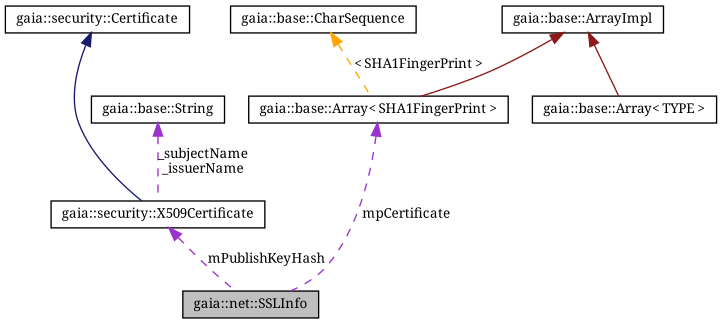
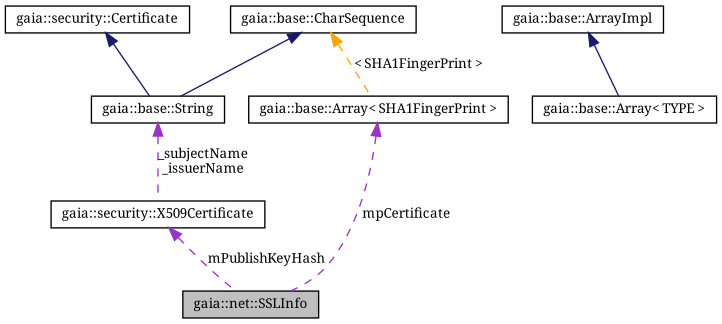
  digraph {
    fontname="Noto Serif"
    rankdir=TB
    node [color=black fillcolor=white fontname="Noto Serif" fontsize=10 shape=record style=filled]
    edge [color=darkorchid3 dir=back fontname="Noto Serif" fontsize=10 labelfontname=Helvetica labelfontsize=10 style=dashed]
    n1 [fillcolor=grey75 fontcolor=black height=0.2 label="gaia::net::SSLInfo" width=0.4]
    n2 [height=0.2 label="gaia::security::X509Certificate" width=0.4]
    n3 [height=0.2 label="gaia::security::Certificate" width=0.4]
    n4 [height=0.2 label="gaia::base::String" width=0.4]
    n5 [height=0.2 label="gaia::base::CharSequence" width=0.4]
    n6 [height=0.2 label="gaia::base::Array\< SHA1FingerPrint \>" width=0.4]
    n7 [height=0.2 label="gaia::base::ArrayImpl" width=0.4]
    n8 [height=0.2 label="gaia::base::Array\< TYPE \>" width=0.4]
    n2 -> n1 [label=mPublishKeyHash]
-   n3 -> n2 [color=midnightblue style=solid]
+   n3 -> n4 [color=midnightblue style=solid]
    n4 -> n2 [label="_subjectName\n_issuerName"]
+   n5 -> n4 [color=midnightblue style=solid]
    n5 -> n6 [color=orange label="\< SHA1FingerPrint \>"]
    n6 -> n1 [label=mpCertificate]
-   n7 -> n6 [color=firebrick4 style=solid]
-   n7 -> n8 [color=firebrick4 style=solid]
+   n7 -> n8 [color=midnightblue style=solid]
  }
